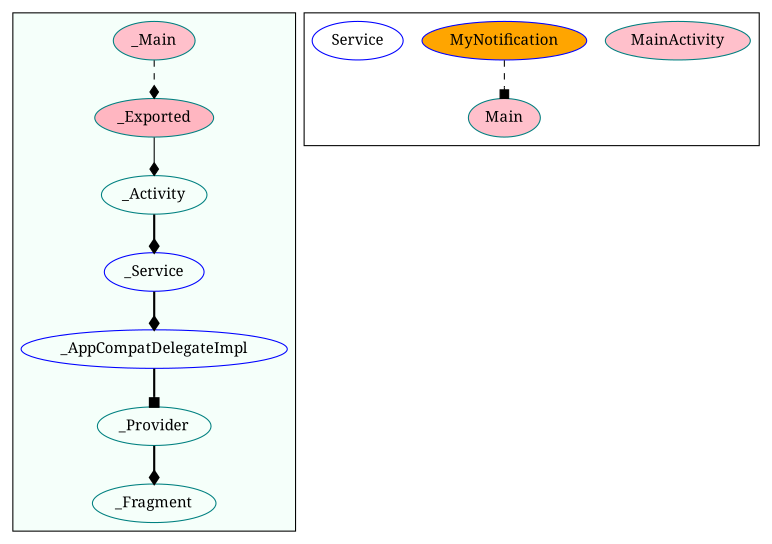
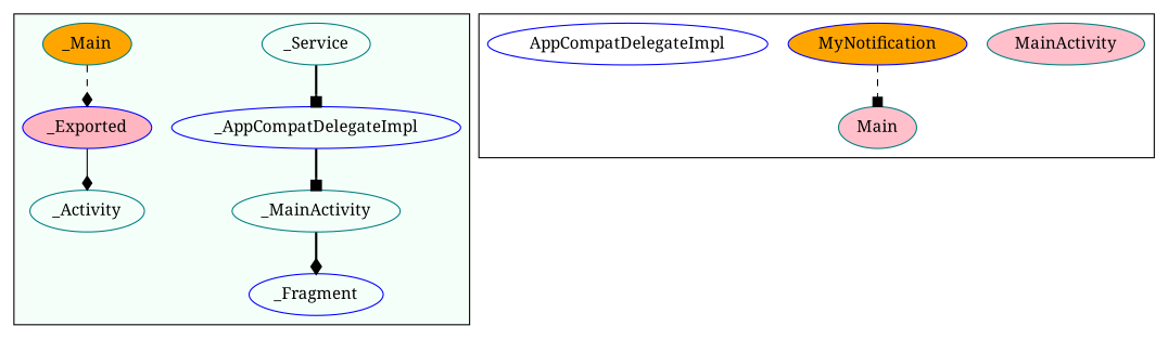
  digraph {
    fontname="Noto Serif"
    node [color=blue fontname="Noto Serif"]
    edge [arrowhead=diamond fontname="Noto Serif" style=bold]
    _Activity [color=teal]
-   _Service
+   _Service [color=teal]
    n3 [label=_AppCompatDelegateImpl]
-   _Provider [color=teal]
-   _Fragment [color=teal]
-   _Main [color=teal fillcolor=pink style=filled]
-   _Exported [color=teal fillcolor=lightpink style=filled]
+   _Provider [color=teal label=_MainActivity]
+   _Fragment
+   _Main [color=teal fillcolor=orange style=filled]
+   _Exported [fillcolor=lightpink style=filled]
    MainActivity [color=teal fillcolor=pink style=filled]
    MyNotification [fillcolor=orange style=filled]
    n10 [color=teal fillcolor=pink label=Main style=filled]
-   AppCompatDelegateImpl [label=Service]
+   AppCompatDelegateImpl
    subgraph cluster_1 {
      bgcolor=mintcream
      _Activity
      _Service
      n3
      _Provider
      _Fragment
      _Main
      _Exported
    }
    subgraph cluster_2 {
      MainActivity
      MyNotification
      n10
      AppCompatDelegateImpl
    }
-   _Activity -> _Service
-   _Service -> n3
+   _Service -> n3 [arrowhead=box]
    n3 -> _Provider [arrowhead=box]
    _Provider -> _Fragment
    _Main -> _Exported [style=dashed]
    _Exported -> _Activity [style=solid]
    MyNotification -> n10 [arrowhead=box style=dashed]
  }
